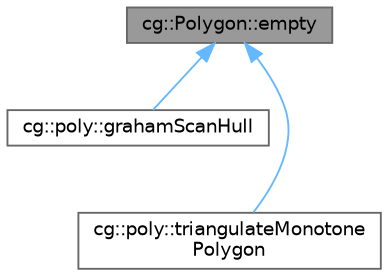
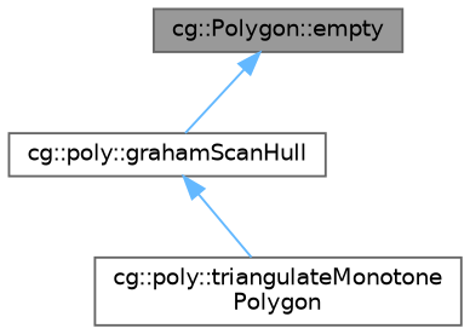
  digraph {
    rankdir=TB
    node [color=grey40 fillcolor=white fontname=Helvetica fontsize=10 shape=box style=filled]
    edge [color=steelblue1 dir=back fontname=Helvetica fontsize=10 labelfontname=Helvetica labelfontsize=10 style=solid]
    n1 [color=gray40 fillcolor=grey60 fontcolor=black height=0.2 label="cg::Polygon::empty" width=0.4]
    n2 [height=0.2 label="cg::poly::grahamScanHull" width=0.4]
    n3 [height=0.2 label="cg::poly::triangulateMonotone\lPolygon" width=0.4]
    n1 -> n2
-   n1 -> n3
+   n2 -> n3
  }
